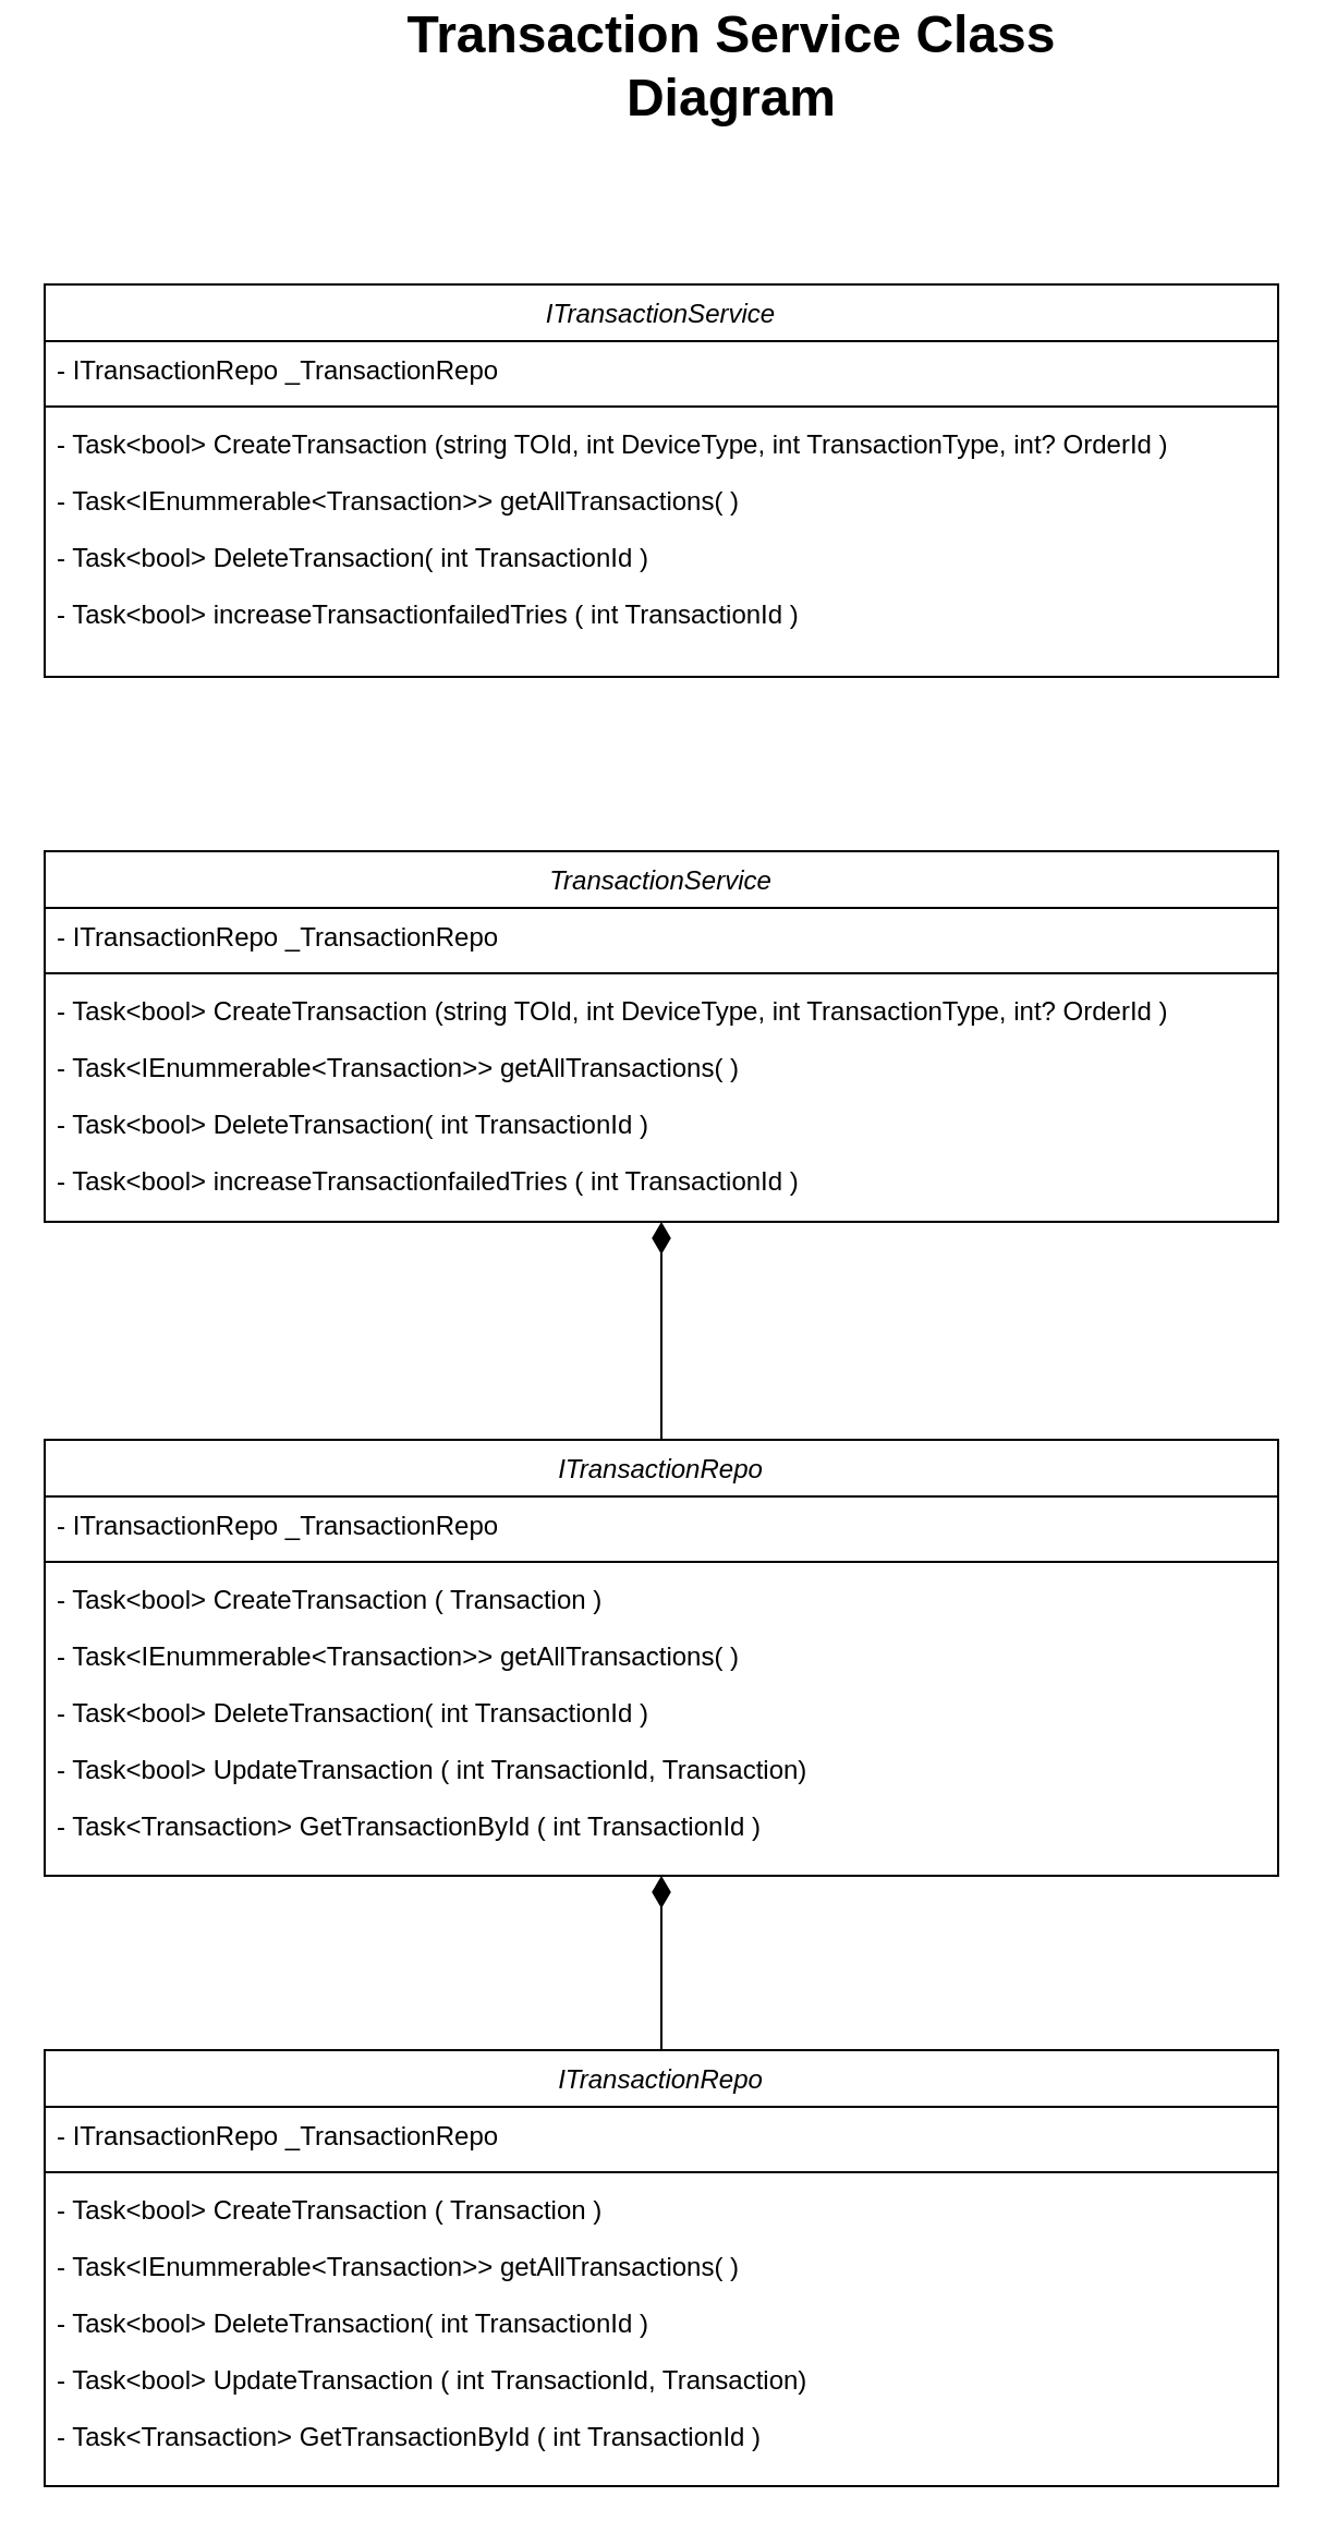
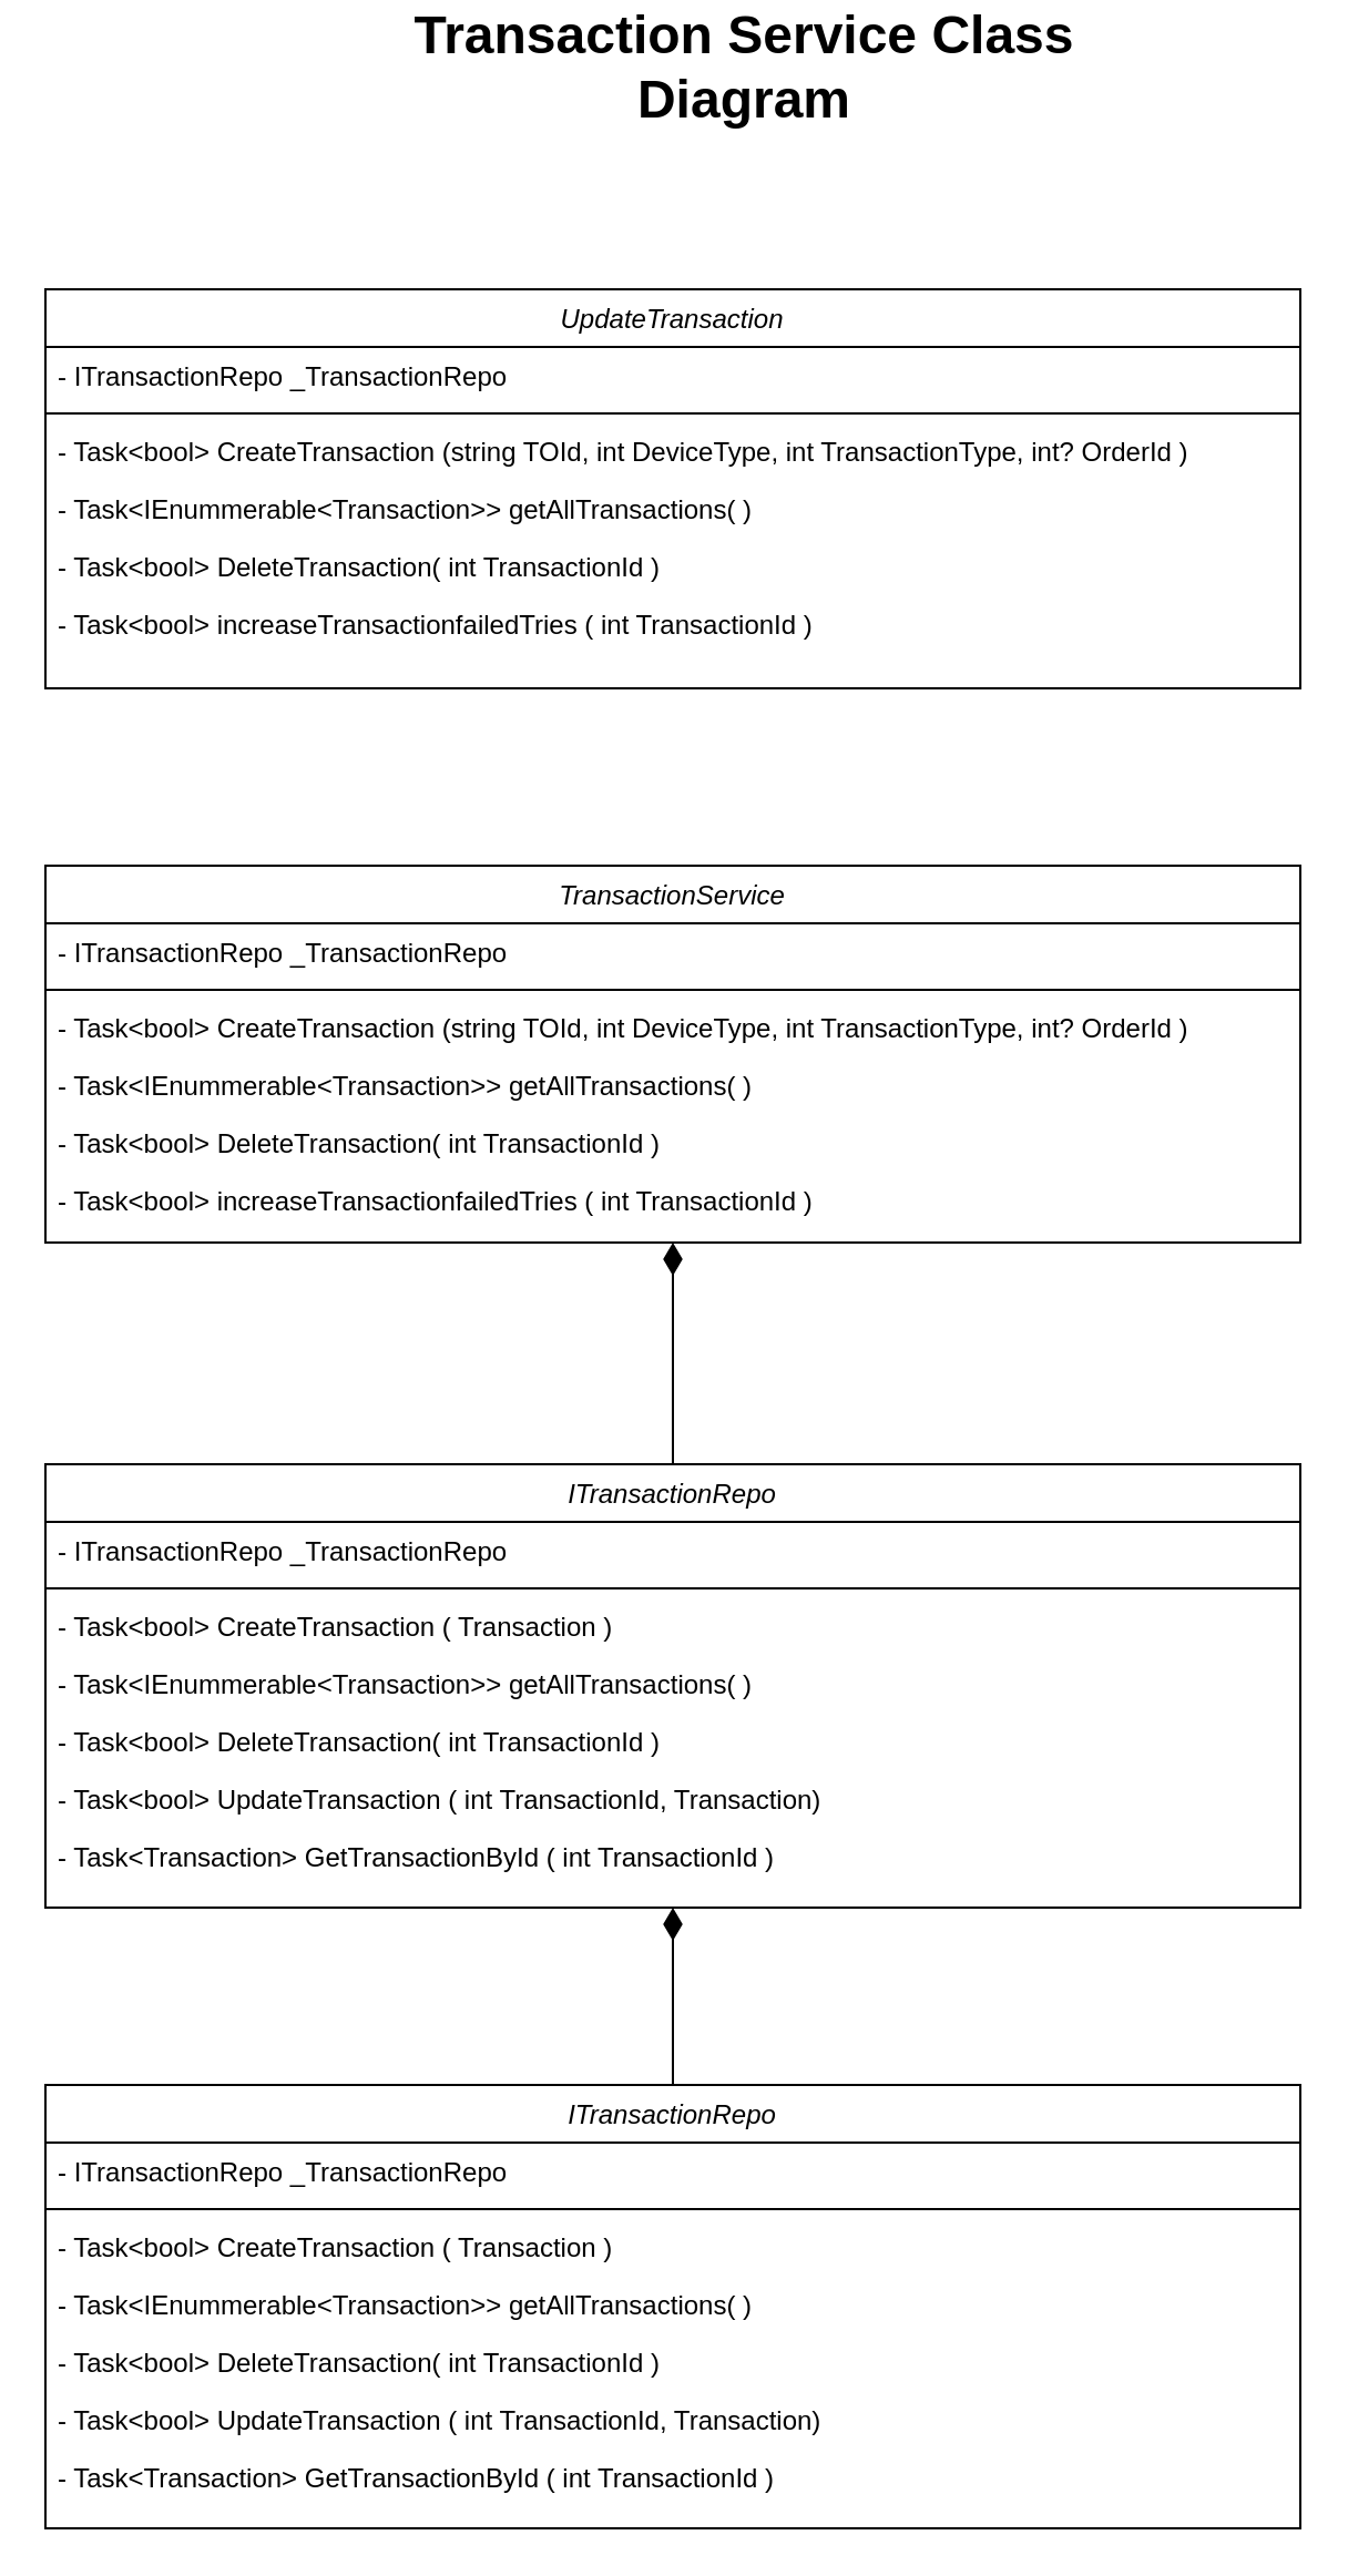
  <mxCell id="0" />
  <mxCell id="1" parent="0" />
- <mxCell id="2" value="ITransactionService" style="swimlane;fontStyle=2;align=center;verticalAlign=top;childLayout=stackLayout;horizontal=1;startSize=26;horizontalStack=0;resizeParent=1;resizeLast=0;collapsible=1;marginBottom=0;rounded=0;shadow=0;strokeWidth=1;" vertex="1" parent="1"><mxGeometry x="20" y="130" width="566" height="180" as="geometry"><mxRectangle x="230" y="140" width="160" height="26" as="alternateBounds" /></mxGeometry></mxCell>
+ <mxCell id="2" value="UpdateTransaction" style="swimlane;fontStyle=2;align=center;verticalAlign=top;childLayout=stackLayout;horizontal=1;startSize=26;horizontalStack=0;resizeParent=1;resizeLast=0;collapsible=1;marginBottom=0;rounded=0;shadow=0;strokeWidth=1;" vertex="1" parent="1"><mxGeometry x="20" y="130" width="566" height="180" as="geometry"><mxRectangle x="230" y="140" width="160" height="26" as="alternateBounds" /></mxGeometry></mxCell>
  <mxCell id="3" value="- ITransactionRepo _TransactionRepo" style="text;align=left;verticalAlign=top;spacingLeft=4;spacingRight=4;overflow=hidden;rotatable=0;points=[[0,0.5],[1,0.5]];portConstraint=eastwest;" vertex="1" parent="2"><mxGeometry y="26" width="566" height="26" as="geometry" /></mxCell>
  <mxCell id="4" value="" style="line;html=1;strokeWidth=1;align=left;verticalAlign=middle;spacingTop=-1;spacingLeft=3;spacingRight=3;rotatable=0;labelPosition=right;points=[];portConstraint=eastwest;" vertex="1" parent="2"><mxGeometry y="52" width="566" height="8" as="geometry" /></mxCell>
  <mxCell id="5" value="- Task&lt;bool&gt; CreateTransaction (string TOId, int DeviceType, int TransactionType, int? OrderId )" style="text;align=left;verticalAlign=top;spacingLeft=4;spacingRight=4;overflow=hidden;rotatable=0;points=[[0,0.5],[1,0.5]];portConstraint=eastwest;" vertex="1" parent="2"><mxGeometry y="60" width="566" height="26" as="geometry" /></mxCell>
  <mxCell id="6" value="- Task&lt;IEnummerable&lt;Transaction&gt;&gt; getAllTransactions( )" style="text;align=left;verticalAlign=top;spacingLeft=4;spacingRight=4;overflow=hidden;rotatable=0;points=[[0,0.5],[1,0.5]];portConstraint=eastwest;" vertex="1" parent="2"><mxGeometry y="86" width="566" height="26" as="geometry" /></mxCell>
  <mxCell id="7" value="- Task&lt;bool&gt; DeleteTransaction( int TransactionId )" style="text;align=left;verticalAlign=top;spacingLeft=4;spacingRight=4;overflow=hidden;rotatable=0;points=[[0,0.5],[1,0.5]];portConstraint=eastwest;" vertex="1" parent="2"><mxGeometry y="112" width="566" height="26" as="geometry" /></mxCell>
  <mxCell id="8" value="- Task&lt;bool&gt; increaseTransactionfailedTries ( int TransactionId )" style="text;align=left;verticalAlign=top;spacingLeft=4;spacingRight=4;overflow=hidden;rotatable=0;points=[[0,0.5],[1,0.5]];portConstraint=eastwest;" vertex="1" parent="2"><mxGeometry y="138" width="566" height="26" as="geometry" /></mxCell>
  <mxCell id="9" value="TransactionService" style="swimlane;fontStyle=2;align=center;verticalAlign=top;childLayout=stackLayout;horizontal=1;startSize=26;horizontalStack=0;resizeParent=1;resizeLast=0;collapsible=1;marginBottom=0;rounded=0;shadow=0;strokeWidth=1;" vertex="1" parent="1"><mxGeometry x="20" y="390" width="566" height="170" as="geometry"><mxRectangle x="230" y="140" width="160" height="26" as="alternateBounds" /></mxGeometry></mxCell>
  <mxCell id="10" value="- ITransactionRepo _TransactionRepo" style="text;align=left;verticalAlign=top;spacingLeft=4;spacingRight=4;overflow=hidden;rotatable=0;points=[[0,0.5],[1,0.5]];portConstraint=eastwest;" vertex="1" parent="9"><mxGeometry y="26" width="566" height="26" as="geometry" /></mxCell>
  <mxCell id="11" value="" style="line;html=1;strokeWidth=1;align=left;verticalAlign=middle;spacingTop=-1;spacingLeft=3;spacingRight=3;rotatable=0;labelPosition=right;points=[];portConstraint=eastwest;" vertex="1" parent="9"><mxGeometry y="52" width="566" height="8" as="geometry" /></mxCell>
  <mxCell id="12" value="- Task&lt;bool&gt; CreateTransaction (string TOId, int DeviceType, int TransactionType, int? OrderId )" style="text;align=left;verticalAlign=top;spacingLeft=4;spacingRight=4;overflow=hidden;rotatable=0;points=[[0,0.5],[1,0.5]];portConstraint=eastwest;" vertex="1" parent="9"><mxGeometry y="60" width="566" height="26" as="geometry" /></mxCell>
  <mxCell id="13" value="- Task&lt;IEnummerable&lt;Transaction&gt;&gt; getAllTransactions( )" style="text;align=left;verticalAlign=top;spacingLeft=4;spacingRight=4;overflow=hidden;rotatable=0;points=[[0,0.5],[1,0.5]];portConstraint=eastwest;" vertex="1" parent="9"><mxGeometry y="86" width="566" height="26" as="geometry" /></mxCell>
  <mxCell id="14" value="- Task&lt;bool&gt; DeleteTransaction( int TransactionId )" style="text;align=left;verticalAlign=top;spacingLeft=4;spacingRight=4;overflow=hidden;rotatable=0;points=[[0,0.5],[1,0.5]];portConstraint=eastwest;" vertex="1" parent="9"><mxGeometry y="112" width="566" height="26" as="geometry" /></mxCell>
  <mxCell id="15" value="- Task&lt;bool&gt; increaseTransactionfailedTries ( int TransactionId )" style="text;align=left;verticalAlign=top;spacingLeft=4;spacingRight=4;overflow=hidden;rotatable=0;points=[[0,0.5],[1,0.5]];portConstraint=eastwest;" vertex="1" parent="9"><mxGeometry y="138" width="566" height="26" as="geometry" /></mxCell>
  <mxCell id="16" style="edgeStyle=orthogonalEdgeStyle;rounded=0;orthogonalLoop=1;jettySize=auto;html=1;exitX=0.5;exitY=0;exitDx=0;exitDy=0;endArrow=diamondThin;endFill=1;endSize=12;entryX=0.5;entryY=1;entryDx=0;entryDy=0;" edge="1" parent="1" source="17" target="9"><mxGeometry relative="1" as="geometry"><mxPoint x="303" y="570" as="targetPoint" /></mxGeometry></mxCell>
  <mxCell id="17" value="ITransactionRepo" style="swimlane;fontStyle=2;align=center;verticalAlign=top;childLayout=stackLayout;horizontal=1;startSize=26;horizontalStack=0;resizeParent=1;resizeLast=0;collapsible=1;marginBottom=0;rounded=0;shadow=0;strokeWidth=1;" vertex="1" parent="1"><mxGeometry x="20" y="660" width="566" height="200" as="geometry"><mxRectangle x="230" y="140" width="160" height="26" as="alternateBounds" /></mxGeometry></mxCell>
  <mxCell id="18" value="- ITransactionRepo _TransactionRepo" style="text;align=left;verticalAlign=top;spacingLeft=4;spacingRight=4;overflow=hidden;rotatable=0;points=[[0,0.5],[1,0.5]];portConstraint=eastwest;" vertex="1" parent="17"><mxGeometry y="26" width="566" height="26" as="geometry" /></mxCell>
  <mxCell id="19" value="" style="line;html=1;strokeWidth=1;align=left;verticalAlign=middle;spacingTop=-1;spacingLeft=3;spacingRight=3;rotatable=0;labelPosition=right;points=[];portConstraint=eastwest;" vertex="1" parent="17"><mxGeometry y="52" width="566" height="8" as="geometry" /></mxCell>
  <mxCell id="20" value="- Task&lt;bool&gt; CreateTransaction ( Transaction )" style="text;align=left;verticalAlign=top;spacingLeft=4;spacingRight=4;overflow=hidden;rotatable=0;points=[[0,0.5],[1,0.5]];portConstraint=eastwest;" vertex="1" parent="17"><mxGeometry y="60" width="566" height="26" as="geometry" /></mxCell>
  <mxCell id="21" value="- Task&lt;IEnummerable&lt;Transaction&gt;&gt; getAllTransactions( )" style="text;align=left;verticalAlign=top;spacingLeft=4;spacingRight=4;overflow=hidden;rotatable=0;points=[[0,0.5],[1,0.5]];portConstraint=eastwest;" vertex="1" parent="17"><mxGeometry y="86" width="566" height="26" as="geometry" /></mxCell>
  <mxCell id="22" value="- Task&lt;bool&gt; DeleteTransaction( int TransactionId )" style="text;align=left;verticalAlign=top;spacingLeft=4;spacingRight=4;overflow=hidden;rotatable=0;points=[[0,0.5],[1,0.5]];portConstraint=eastwest;" vertex="1" parent="17"><mxGeometry y="112" width="566" height="26" as="geometry" /></mxCell>
  <mxCell id="23" value="- Task&lt;bool&gt; UpdateTransaction ( int TransactionId, Transaction)" style="text;align=left;verticalAlign=top;spacingLeft=4;spacingRight=4;overflow=hidden;rotatable=0;points=[[0,0.5],[1,0.5]];portConstraint=eastwest;" vertex="1" parent="17"><mxGeometry y="138" width="566" height="26" as="geometry" /></mxCell>
  <mxCell id="24" value="- Task&lt;Transaction&gt; GetTransactionById ( int TransactionId )" style="text;align=left;verticalAlign=top;spacingLeft=4;spacingRight=4;overflow=hidden;rotatable=0;points=[[0,0.5],[1,0.5]];portConstraint=eastwest;" vertex="1" parent="17"><mxGeometry y="164" width="566" height="26" as="geometry" /></mxCell>
  <mxCell id="25" style="edgeStyle=orthogonalEdgeStyle;rounded=0;orthogonalLoop=1;jettySize=auto;html=1;exitX=0.5;exitY=0;exitDx=0;exitDy=0;endArrow=diamondThin;endFill=1;endSize=12;" edge="1" parent="1" source="26"><mxGeometry relative="1" as="geometry"><mxPoint x="303" y="860" as="targetPoint" /></mxGeometry></mxCell>
  <mxCell id="26" value="ITransactionRepo" style="swimlane;fontStyle=2;align=center;verticalAlign=top;childLayout=stackLayout;horizontal=1;startSize=26;horizontalStack=0;resizeParent=1;resizeLast=0;collapsible=1;marginBottom=0;rounded=0;shadow=0;strokeWidth=1;" vertex="1" parent="1"><mxGeometry x="20" y="940" width="566" height="200" as="geometry"><mxRectangle x="230" y="140" width="160" height="26" as="alternateBounds" /></mxGeometry></mxCell>
  <mxCell id="27" value="- ITransactionRepo _TransactionRepo" style="text;align=left;verticalAlign=top;spacingLeft=4;spacingRight=4;overflow=hidden;rotatable=0;points=[[0,0.5],[1,0.5]];portConstraint=eastwest;" vertex="1" parent="26"><mxGeometry y="26" width="566" height="26" as="geometry" /></mxCell>
  <mxCell id="28" value="" style="line;html=1;strokeWidth=1;align=left;verticalAlign=middle;spacingTop=-1;spacingLeft=3;spacingRight=3;rotatable=0;labelPosition=right;points=[];portConstraint=eastwest;" vertex="1" parent="26"><mxGeometry y="52" width="566" height="8" as="geometry" /></mxCell>
  <mxCell id="29" value="- Task&lt;bool&gt; CreateTransaction ( Transaction )" style="text;align=left;verticalAlign=top;spacingLeft=4;spacingRight=4;overflow=hidden;rotatable=0;points=[[0,0.5],[1,0.5]];portConstraint=eastwest;" vertex="1" parent="26"><mxGeometry y="60" width="566" height="26" as="geometry" /></mxCell>
  <mxCell id="30" value="- Task&lt;IEnummerable&lt;Transaction&gt;&gt; getAllTransactions( )" style="text;align=left;verticalAlign=top;spacingLeft=4;spacingRight=4;overflow=hidden;rotatable=0;points=[[0,0.5],[1,0.5]];portConstraint=eastwest;" vertex="1" parent="26"><mxGeometry y="86" width="566" height="26" as="geometry" /></mxCell>
  <mxCell id="31" value="- Task&lt;bool&gt; DeleteTransaction( int TransactionId )" style="text;align=left;verticalAlign=top;spacingLeft=4;spacingRight=4;overflow=hidden;rotatable=0;points=[[0,0.5],[1,0.5]];portConstraint=eastwest;" vertex="1" parent="26"><mxGeometry y="112" width="566" height="26" as="geometry" /></mxCell>
  <mxCell id="32" value="- Task&lt;bool&gt; UpdateTransaction ( int TransactionId, Transaction)" style="text;align=left;verticalAlign=top;spacingLeft=4;spacingRight=4;overflow=hidden;rotatable=0;points=[[0,0.5],[1,0.5]];portConstraint=eastwest;" vertex="1" parent="26"><mxGeometry y="138" width="566" height="26" as="geometry" /></mxCell>
  <mxCell id="33" value="- Task&lt;Transaction&gt; GetTransactionById ( int TransactionId )" style="text;align=left;verticalAlign=top;spacingLeft=4;spacingRight=4;overflow=hidden;rotatable=0;points=[[0,0.5],[1,0.5]];portConstraint=eastwest;" vertex="1" parent="26"><mxGeometry y="164" width="566" height="26" as="geometry" /></mxCell>
  <mxCell id="34" value="&lt;font style=&quot;font-size: 24px&quot;&gt;&lt;b&gt;Transaction Service Class Diagram&lt;/b&gt;&lt;/font&gt;" style="text;html=1;strokeColor=none;fillColor=none;align=center;verticalAlign=middle;whiteSpace=wrap;rounded=0;" vertex="1" parent="1"><mxGeometry x="172" y="20" width="327" height="20" as="geometry" /></mxCell>
